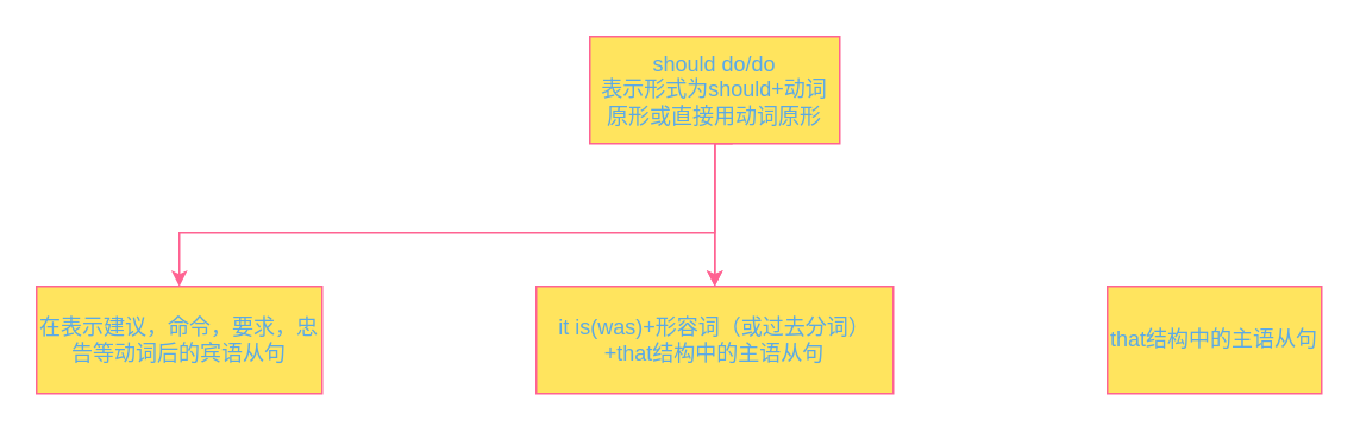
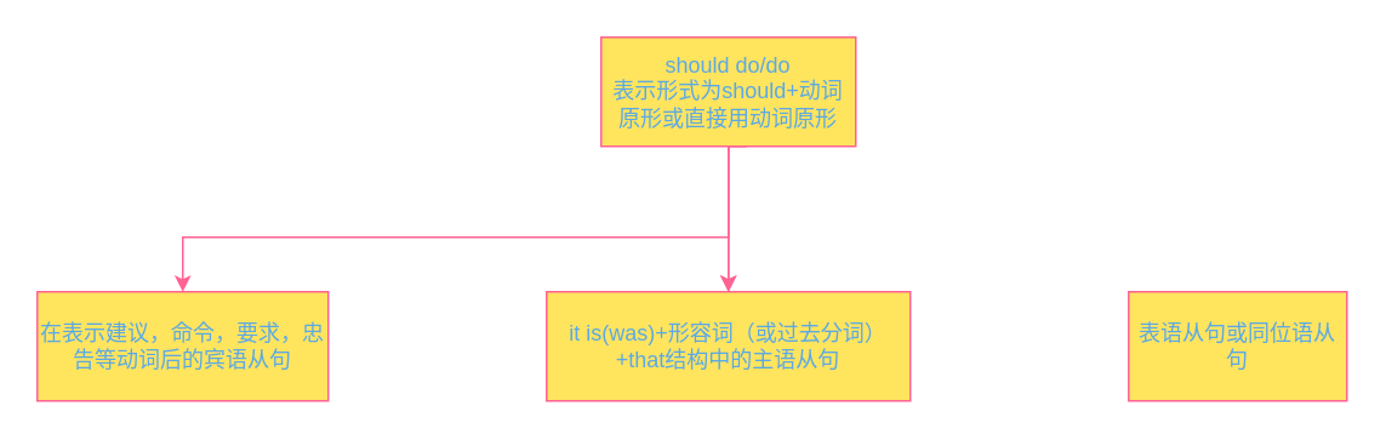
  <mxCell id="0" />
  <mxCell id="1" parent="0" />
  <mxCell id="2" value="" style="edgeStyle=orthogonalEdgeStyle;rounded=0;orthogonalLoop=1;jettySize=auto;html=1;strokeColor=#FF6392;fontColor=#5AA9E6;fillColor=#FFE45E;" edge="1" parent="1" source="4" target="5"><mxGeometry relative="1" as="geometry" /></mxCell>
  <mxCell id="3" value="" style="edgeStyle=orthogonalEdgeStyle;rounded=0;orthogonalLoop=1;jettySize=auto;html=1;strokeColor=#FF6392;fontColor=#5AA9E6;fillColor=#FFE45E;" edge="1" parent="1" source="4" target="5"><mxGeometry relative="1" as="geometry" /></mxCell>
  <mxCell id="4" value="should do/do&lt;br&gt;表示形式为should+动词原形或直接用动词原形" style="rounded=0;whiteSpace=wrap;html=1;strokeColor=#FF6392;fontColor=#5AA9E6;fillColor=#FFE45E;" vertex="1" parent="1"><mxGeometry x="330" y="20" width="140" height="60" as="geometry" /></mxCell>
  <mxCell id="5" value="it is(was)+形容词（或过去分词）+that结构中的主语从句" style="rounded=0;whiteSpace=wrap;html=1;strokeColor=#FF6392;fontColor=#5AA9E6;fillColor=#FFE45E;" vertex="1" parent="1"><mxGeometry x="300" y="160" width="200" height="60" as="geometry" /></mxCell>
- <mxCell id="6" value="that结构中的主语从句" style="rounded=0;whiteSpace=wrap;html=1;strokeColor=#FF6392;fontColor=#5AA9E6;fillColor=#FFE45E;" vertex="1" parent="1"><mxGeometry x="620" y="160" width="120" height="60" as="geometry" /></mxCell>
+ <mxCell id="6" value="表语从句或同位语从句" style="rounded=0;whiteSpace=wrap;html=1;strokeColor=#FF6392;fontColor=#5AA9E6;fillColor=#FFE45E;" vertex="1" parent="1"><mxGeometry x="620" y="160" width="120" height="60" as="geometry" /></mxCell>
  <mxCell id="7" value="" style="edgeStyle=orthogonalEdgeStyle;rounded=0;orthogonalLoop=1;jettySize=auto;html=1;strokeColor=#FF6392;fontColor=#5AA9E6;fillColor=#FFE45E;" edge="1" parent="1" target="8"><mxGeometry relative="1" as="geometry"><mxPoint x="410" y="80" as="sourcePoint" /><mxPoint x="120" y="190" as="targetPoint" /><Array as="points"><mxPoint x="400" y="80" /><mxPoint x="400" y="130" /><mxPoint x="100" y="130" /></Array></mxGeometry></mxCell>
  <mxCell id="8" value="在表示建议，命令，要求，忠告等动词后的宾语从句" style="rounded=0;whiteSpace=wrap;html=1;strokeColor=#FF6392;fontColor=#5AA9E6;fillColor=#FFE45E;" vertex="1" parent="1"><mxGeometry y="160" width="160" height="60" as="geometry" x="20" /></mxCell>
